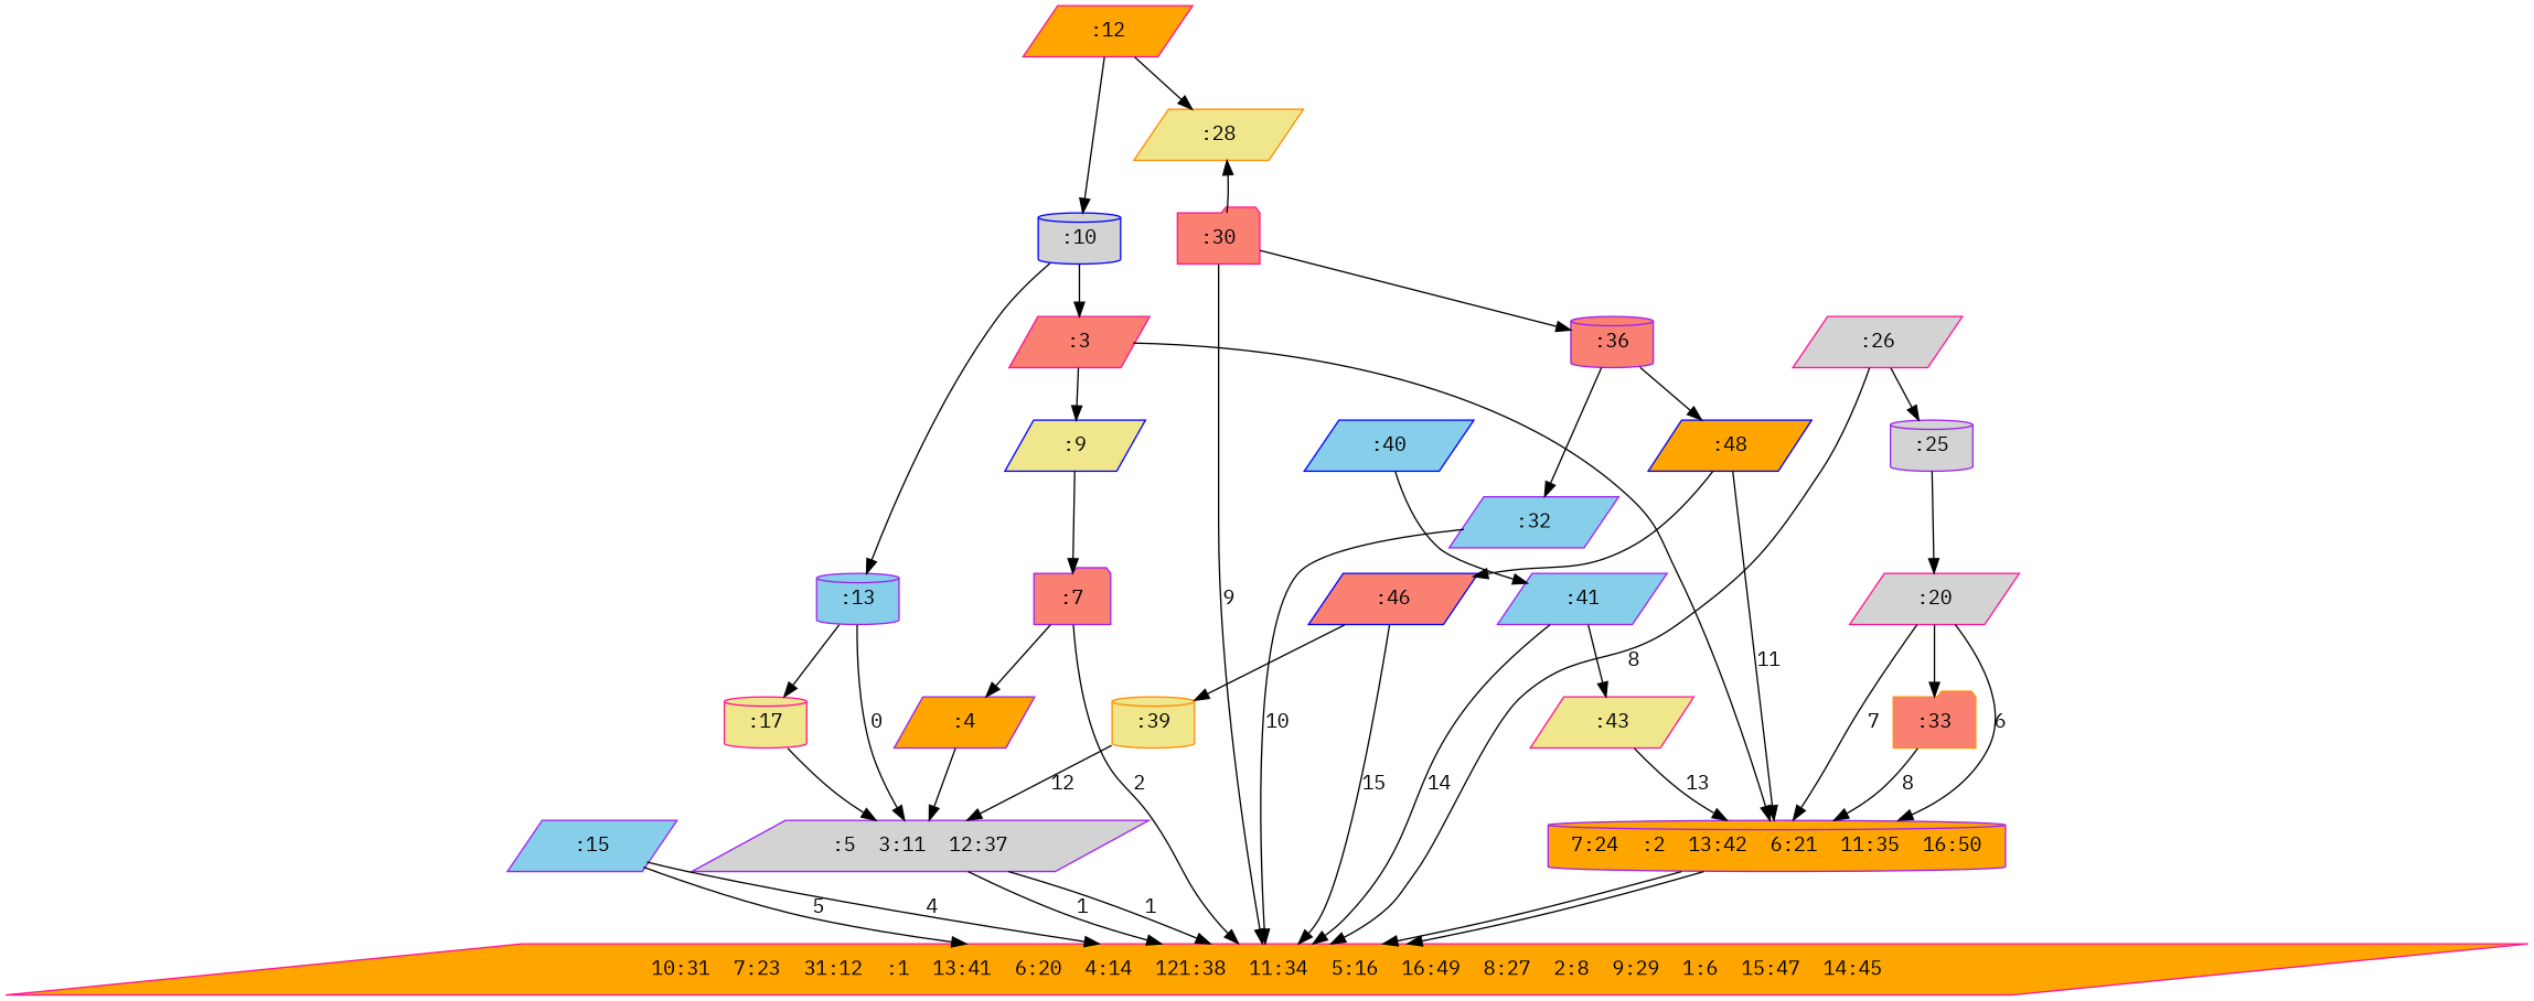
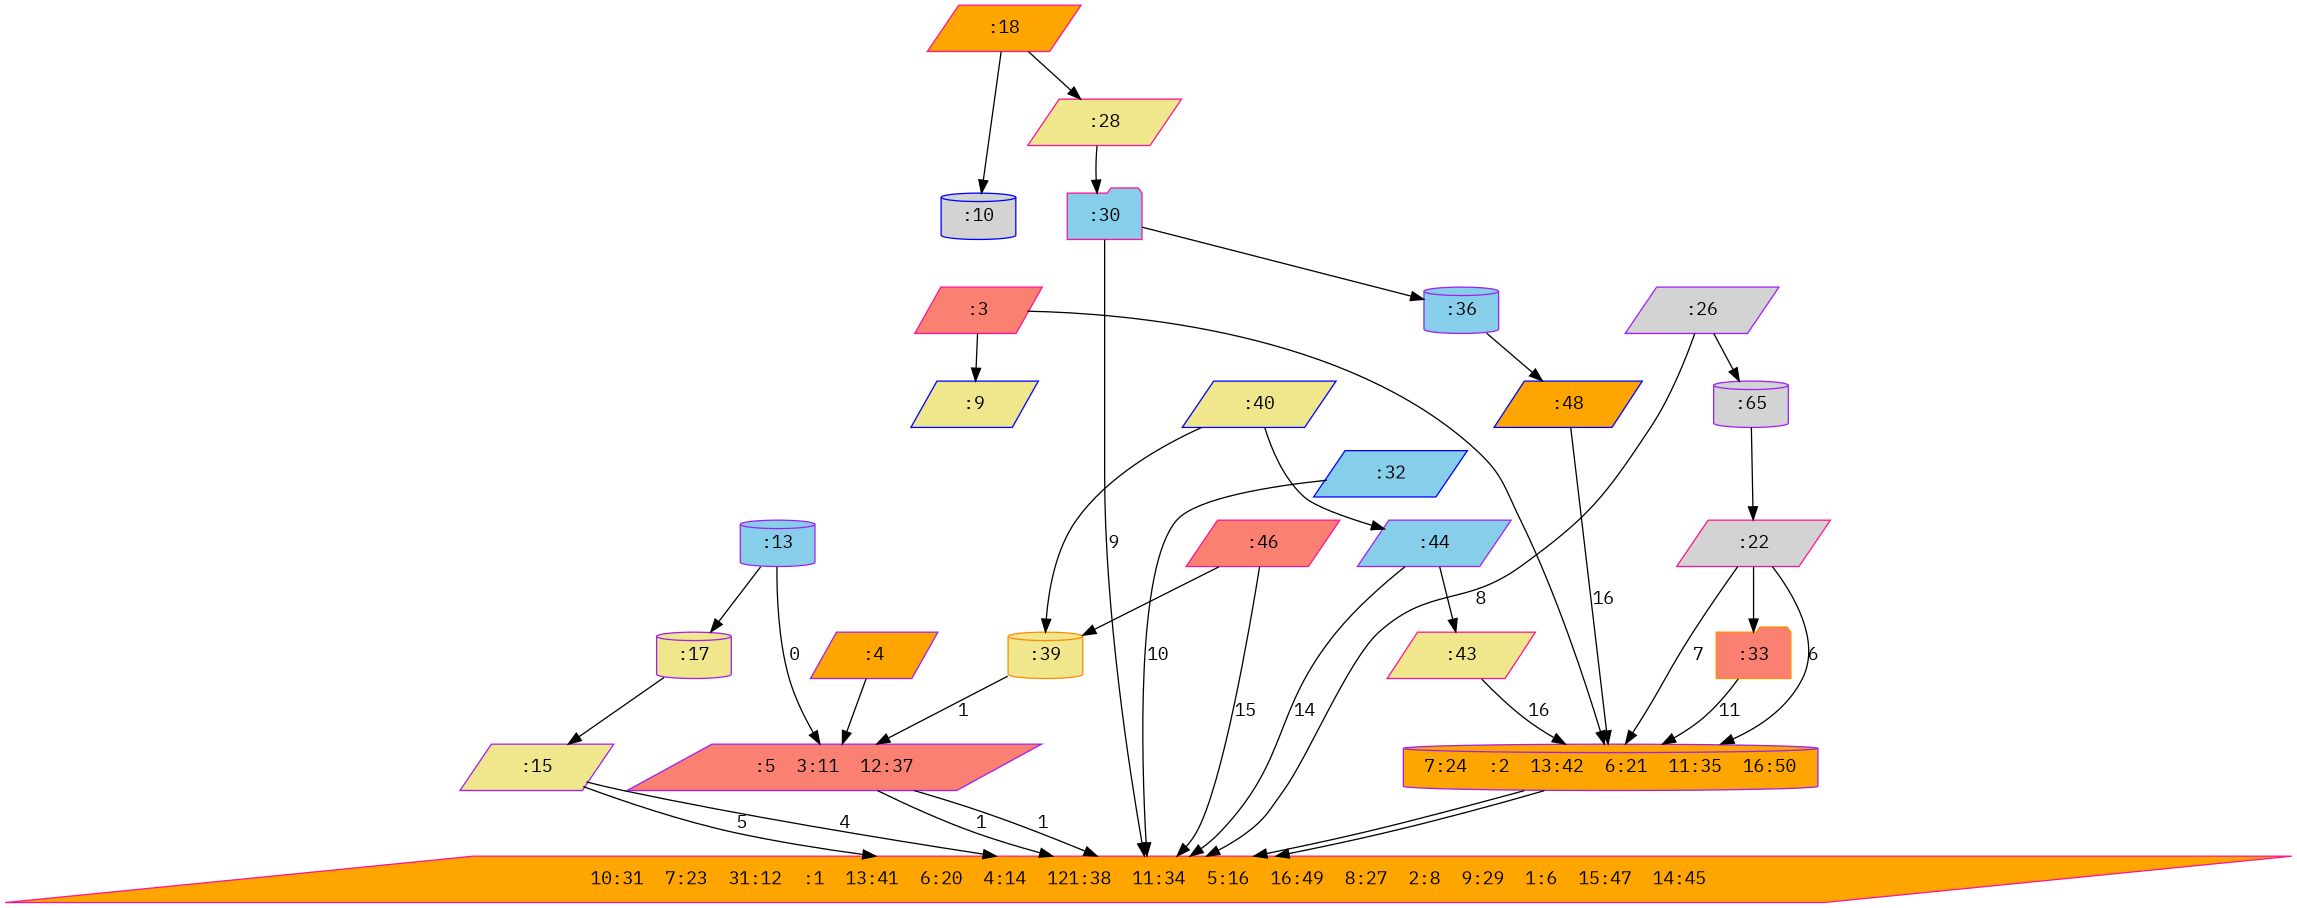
  digraph {
    fontname="IBM Plex Mono"
    node [color=purple fillcolor=khaki fontname="IBM Plex Mono" shape=parallelogram style=filled]
    edge [fontname="IBM Plex Mono"]
-   " :18 " [color=deeppink fillcolor=orange label=":12"]
+   " :18 " [color=deeppink fillcolor=orange]
    " :10 " [color=blue fillcolor=lightgrey shape=cylinder]
-   " :28 " [color=darkorange]
+   " :28 " [color=deeppink]
    " :3 " [color=deeppink fillcolor=salmon]
    " :13 " [fillcolor=skyblue shape=cylinder]
-   " :30 " [color=deeppink fillcolor=salmon shape=folder]
+   " :30 " [color=deeppink fillcolor=skyblue shape=folder]
    " 7:24  :2  13:42  6:21  11:35  16:50 " [fillcolor=orange shape=cylinder]
    " :9 " [color=blue]
-   " :5  3:11  12:37 " [fillcolor=lightgrey]
-   " :17 " [color=deeppink shape=cylinder]
+   " :5  3:11  12:37 " [fillcolor=salmon]
+   " :17 " [shape=cylinder]
    " 10:31  7:23  31:12  :1  13:41  6:20  4:14  121:38  11:34  5:16  16:49  8:27  2:8  9:29  1:6  15:47  14:45 " [color=deeppink fillcolor=orange]
-   " :36 " [fillcolor=salmon shape=cylinder]
-   " :7 " [fillcolor=salmon shape=folder]
-   " :15 " [fillcolor=skyblue]
-   " :26 " [color=deeppink fillcolor=lightgrey]
-   " :25 " [fillcolor=lightgrey shape=cylinder]
-   " :32 " [fillcolor=skyblue]
+   " :36 " [fillcolor=skyblue shape=cylinder]
+   " :15 "
+   " :26 " [fillcolor=lightgrey]
+   " :25 " [fillcolor=lightgrey shape=cylinder label=":65"]
+   " :32 " [color=blue fillcolor=skyblue]
    " :48 " [color=blue fillcolor=orange]
    " :4 " [fillcolor=orange]
-   " :22 " [color=deeppink fillcolor=lightgrey label=":20"]
-   " :46 " [color=blue fillcolor=salmon]
+   " :22 " [color=deeppink fillcolor=lightgrey]
+   " :46 " [color=deeppink fillcolor=salmon]
    " :33 " [color=darkorange fillcolor=salmon shape=folder]
    " :39 " [color=darkorange shape=cylinder]
-   " :40 " [color=blue fillcolor=skyblue]
-   " :44 " [fillcolor=skyblue label=":41"]
+   " :40 " [color=blue]
+   " :44 " [fillcolor=skyblue]
    " :43 " [color=deeppink]
    " :18 " -> " :10 "
    " :18 " -> " :28 "
-   " :10 " -> " :3 "
-   " :10 " -> " :13 "
-   " :30 " -> " :28 "
+   " :28 " -> " :30 "
    " :3 " -> " 7:24  :2  13:42  6:21  11:35  16:50 "
    " :3 " -> " :9 "
    " :13 " -> " :5  3:11  12:37 " [label=0]
    " :13 " -> " :17 "
    " :30 " -> " 10:31  7:23  31:12  :1  13:41  6:20  4:14  121:38  11:34  5:16  16:49  8:27  2:8  9:29  1:6  15:47  14:45 " [label=9]
    " :30 " -> " :36 "
    " 7:24  :2  13:42  6:21  11:35  16:50 " -> " 10:31  7:23  31:12  :1  13:41  6:20  4:14  121:38  11:34  5:16  16:49  8:27  2:8  9:29  1:6  15:47  14:45 "
    " 7:24  :2  13:42  6:21  11:35  16:50 " -> " 10:31  7:23  31:12  :1  13:41  6:20  4:14  121:38  11:34  5:16  16:49  8:27  2:8  9:29  1:6  15:47  14:45 "
-   " :9 " -> " :7 "
    " :5  3:11  12:37 " -> " 10:31  7:23  31:12  :1  13:41  6:20  4:14  121:38  11:34  5:16  16:49  8:27  2:8  9:29  1:6  15:47  14:45 " [label=1]
    " :5  3:11  12:37 " -> " 10:31  7:23  31:12  :1  13:41  6:20  4:14  121:38  11:34  5:16  16:49  8:27  2:8  9:29  1:6  15:47  14:45 " [label=1]
-   " :17 " -> " :5  3:11  12:37 "
-   " :36 " -> " :32 "
+   " :17 " -> " :15 "
    " :36 " -> " :48 "
-   " :7 " -> " 10:31  7:23  31:12  :1  13:41  6:20  4:14  121:38  11:34  5:16  16:49  8:27  2:8  9:29  1:6  15:47  14:45 " [label=2]
-   " :7 " -> " :4 "
    " :15 " -> " 10:31  7:23  31:12  :1  13:41  6:20  4:14  121:38  11:34  5:16  16:49  8:27  2:8  9:29  1:6  15:47  14:45 " [label=4]
    " :15 " -> " 10:31  7:23  31:12  :1  13:41  6:20  4:14  121:38  11:34  5:16  16:49  8:27  2:8  9:29  1:6  15:47  14:45 " [label=5]
    " :26 " -> " 10:31  7:23  31:12  :1  13:41  6:20  4:14  121:38  11:34  5:16  16:49  8:27  2:8  9:29  1:6  15:47  14:45 " [label=8]
    " :26 " -> " :25 "
    " :25 " -> " :22 "
    " :32 " -> " 10:31  7:23  31:12  :1  13:41  6:20  4:14  121:38  11:34  5:16  16:49  8:27  2:8  9:29  1:6  15:47  14:45 " [label=10]
-   " :48 " -> " 7:24  :2  13:42  6:21  11:35  16:50 " [label=11]
-   " :48 " -> " :46 "
+   " :48 " -> " 7:24  :2  13:42  6:21  11:35  16:50 " [label=16]
    " :4 " -> " :5  3:11  12:37 "
    " :22 " -> " 7:24  :2  13:42  6:21  11:35  16:50 " [label=6]
    " :22 " -> " 7:24  :2  13:42  6:21  11:35  16:50 " [label=7]
    " :22 " -> " :33 "
    " :46 " -> " 10:31  7:23  31:12  :1  13:41  6:20  4:14  121:38  11:34  5:16  16:49  8:27  2:8  9:29  1:6  15:47  14:45 " [label=15]
    " :46 " -> " :39 "
-   " :33 " -> " 7:24  :2  13:42  6:21  11:35  16:50 " [label=8]
-   " :39 " -> " :5  3:11  12:37 " [label=12]
+   " :33 " -> " 7:24  :2  13:42  6:21  11:35  16:50 " [label=11]
+   " :39 " -> " :5  3:11  12:37 " [label=1]
+   " :40 " -> " :39 "
    " :40 " -> " :44 "
    " :44 " -> " 10:31  7:23  31:12  :1  13:41  6:20  4:14  121:38  11:34  5:16  16:49  8:27  2:8  9:29  1:6  15:47  14:45 " [label=14]
    " :44 " -> " :43 "
-   " :43 " -> " 7:24  :2  13:42  6:21  11:35  16:50 " [label=13]
+   " :43 " -> " 7:24  :2  13:42  6:21  11:35  16:50 " [label=16]
  }
